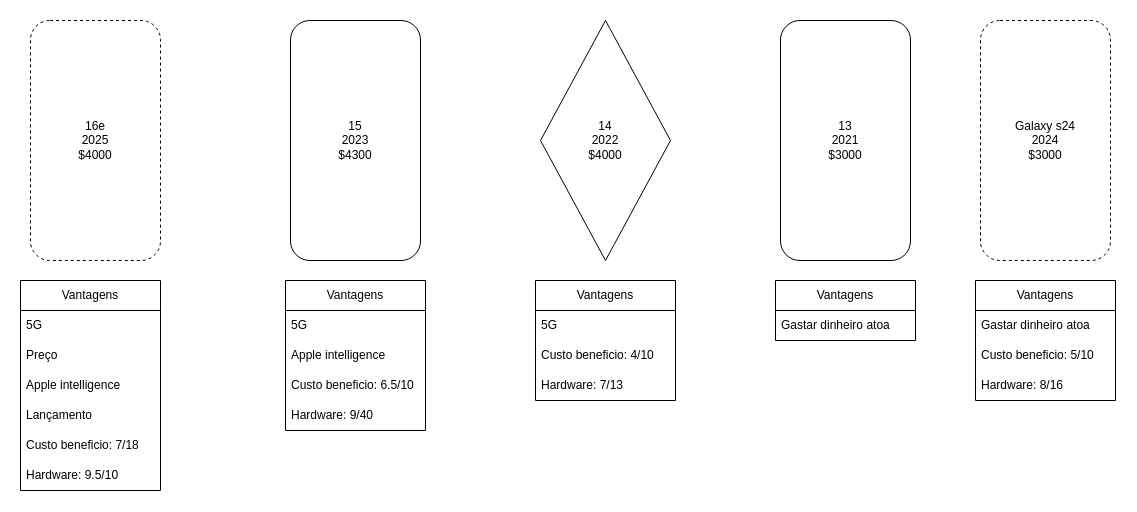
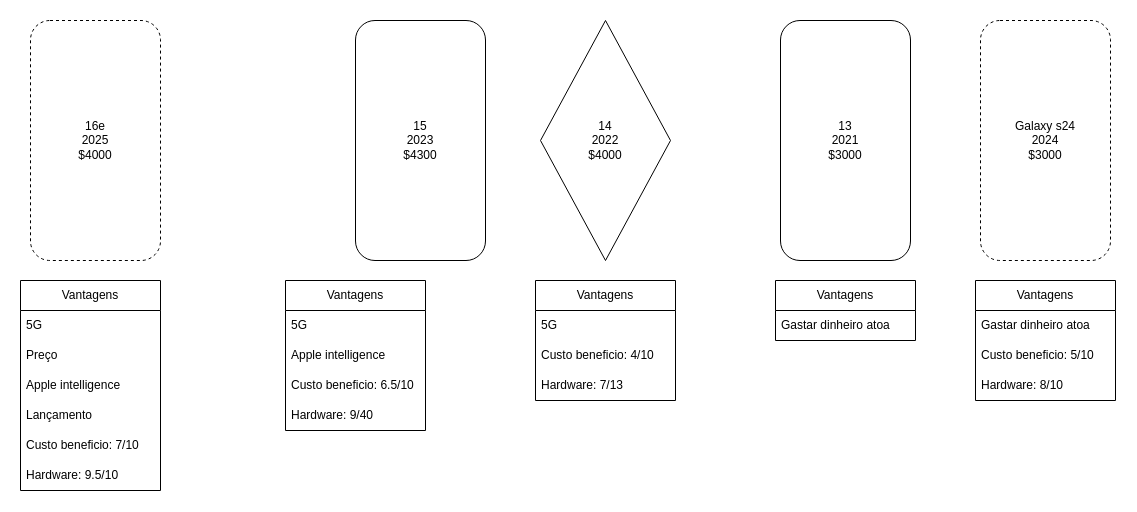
  <mxCell id="0" />
  <mxCell id="1" parent="0" />
  <mxCell id="2" value="16e&lt;div&gt;2025&lt;/div&gt;&lt;div&gt;$4000&lt;/div&gt;" style="rounded=1;whiteSpace=wrap;html=1;dashed=1;" vertex="1" parent="1"><mxGeometry x="30" y="20" width="130" height="240" as="geometry" /></mxCell>
  <mxCell id="3" value="14&lt;div&gt;2022&lt;/div&gt;&lt;div&gt;$4000&lt;/div&gt;" style="rhombus;whiteSpace=wrap;html=1;" vertex="1" parent="1"><mxGeometry x="540" y="20" width="130" height="240" as="geometry" /></mxCell>
- <mxCell id="4" value="15&lt;div&gt;2023&lt;/div&gt;&lt;div&gt;$4300&lt;/div&gt;" style="rounded=1;whiteSpace=wrap;html=1;" vertex="1" parent="1"><mxGeometry x="290" y="20" width="130" height="240" as="geometry" /></mxCell>
+ <mxCell id="4" value="15&lt;div&gt;2023&lt;/div&gt;&lt;div&gt;$4300&lt;/div&gt;" style="rounded=1;whiteSpace=wrap;html=1;" vertex="1" parent="1"><mxGeometry x="355" y="20" width="130" height="240" as="geometry" /></mxCell>
  <mxCell id="5" value="13&lt;div&gt;2021&lt;/div&gt;&lt;div&gt;$3000&lt;/div&gt;" style="rounded=1;whiteSpace=wrap;html=1;" vertex="1" parent="1"><mxGeometry x="780" y="20" width="130" height="240" as="geometry" /></mxCell>
  <mxCell id="6" value="Vantagens" style="swimlane;fontStyle=0;childLayout=stackLayout;horizontal=1;startSize=30;horizontalStack=0;resizeParent=1;resizeParentMax=0;resizeLast=0;collapsible=1;marginBottom=0;whiteSpace=wrap;html=1;" vertex="1" parent="1"><mxGeometry x="20" y="280" width="140" height="210" as="geometry" /></mxCell>
  <mxCell id="7" value="5G" style="text;strokeColor=none;fillColor=none;align=left;verticalAlign=middle;spacingLeft=4;spacingRight=4;overflow=hidden;points=[[0,0.5],[1,0.5]];portConstraint=eastwest;rotatable=0;whiteSpace=wrap;html=1;" vertex="1" parent="6"><mxGeometry y="30" width="140" height="30" as="geometry" /></mxCell>
  <mxCell id="8" value="Preço" style="text;strokeColor=none;fillColor=none;align=left;verticalAlign=middle;spacingLeft=4;spacingRight=4;overflow=hidden;points=[[0,0.5],[1,0.5]];portConstraint=eastwest;rotatable=0;whiteSpace=wrap;html=1;" vertex="1" parent="6"><mxGeometry y="60" width="140" height="30" as="geometry" /></mxCell>
  <mxCell id="9" value="Apple intelligence" style="text;strokeColor=none;fillColor=none;align=left;verticalAlign=middle;spacingLeft=4;spacingRight=4;overflow=hidden;points=[[0,0.5],[1,0.5]];portConstraint=eastwest;rotatable=0;whiteSpace=wrap;html=1;" vertex="1" parent="6"><mxGeometry y="90" width="140" height="30" as="geometry" /></mxCell>
  <mxCell id="10" value="Lançamento" style="text;strokeColor=none;fillColor=none;align=left;verticalAlign=middle;spacingLeft=4;spacingRight=4;overflow=hidden;points=[[0,0.5],[1,0.5]];portConstraint=eastwest;rotatable=0;whiteSpace=wrap;html=1;" vertex="1" parent="6"><mxGeometry y="120" width="140" height="30" as="geometry" /></mxCell>
- <mxCell id="11" value="Custo beneficio: 7/18" style="text;strokeColor=none;fillColor=none;align=left;verticalAlign=middle;spacingLeft=4;spacingRight=4;overflow=hidden;points=[[0,0.5],[1,0.5]];portConstraint=eastwest;rotatable=0;whiteSpace=wrap;html=1;" vertex="1" parent="6"><mxGeometry y="150" width="140" height="30" as="geometry" /></mxCell>
+ <mxCell id="11" value="Custo beneficio: 7/10" style="text;strokeColor=none;fillColor=none;align=left;verticalAlign=middle;spacingLeft=4;spacingRight=4;overflow=hidden;points=[[0,0.5],[1,0.5]];portConstraint=eastwest;rotatable=0;whiteSpace=wrap;html=1;" vertex="1" parent="6"><mxGeometry y="150" width="140" height="30" as="geometry" /></mxCell>
  <mxCell id="12" value="Hardware: 9.5/10" style="text;strokeColor=none;fillColor=none;align=left;verticalAlign=middle;spacingLeft=4;spacingRight=4;overflow=hidden;points=[[0,0.5],[1,0.5]];portConstraint=eastwest;rotatable=0;whiteSpace=wrap;html=1;" vertex="1" parent="6"><mxGeometry y="180" width="140" height="30" as="geometry" /></mxCell>
  <mxCell id="13" value="Vantagens" style="swimlane;fontStyle=0;childLayout=stackLayout;horizontal=1;startSize=30;horizontalStack=0;resizeParent=1;resizeParentMax=0;resizeLast=0;collapsible=1;marginBottom=0;whiteSpace=wrap;html=1;" vertex="1" parent="1"><mxGeometry x="285" y="280" width="140" height="150" as="geometry" /></mxCell>
  <mxCell id="14" value="5G" style="text;strokeColor=none;fillColor=none;align=left;verticalAlign=middle;spacingLeft=4;spacingRight=4;overflow=hidden;points=[[0,0.5],[1,0.5]];portConstraint=eastwest;rotatable=0;whiteSpace=wrap;html=1;" vertex="1" parent="13"><mxGeometry y="30" width="140" height="30" as="geometry" /></mxCell>
  <mxCell id="15" value="Apple intelligence" style="text;strokeColor=none;fillColor=none;align=left;verticalAlign=middle;spacingLeft=4;spacingRight=4;overflow=hidden;points=[[0,0.5],[1,0.5]];portConstraint=eastwest;rotatable=0;whiteSpace=wrap;html=1;" vertex="1" parent="13"><mxGeometry y="60" width="140" height="30" as="geometry" /></mxCell>
  <mxCell id="16" value="Custo beneficio: 6.5/10" style="text;strokeColor=none;fillColor=none;align=left;verticalAlign=middle;spacingLeft=4;spacingRight=4;overflow=hidden;points=[[0,0.5],[1,0.5]];portConstraint=eastwest;rotatable=0;whiteSpace=wrap;html=1;" vertex="1" parent="13"><mxGeometry y="90" width="140" height="30" as="geometry" /></mxCell>
  <mxCell id="17" value="Hardware: 9/40" style="text;strokeColor=none;fillColor=none;align=left;verticalAlign=middle;spacingLeft=4;spacingRight=4;overflow=hidden;points=[[0,0.5],[1,0.5]];portConstraint=eastwest;rotatable=0;whiteSpace=wrap;html=1;" vertex="1" parent="13"><mxGeometry y="120" width="140" height="30" as="geometry" /></mxCell>
  <mxCell id="18" value="Vantagens" style="swimlane;fontStyle=0;childLayout=stackLayout;horizontal=1;startSize=30;horizontalStack=0;resizeParent=1;resizeParentMax=0;resizeLast=0;collapsible=1;marginBottom=0;whiteSpace=wrap;html=1;" vertex="1" parent="1"><mxGeometry x="535" y="280" width="140" height="120" as="geometry" /></mxCell>
  <mxCell id="19" value="5G" style="text;strokeColor=none;fillColor=none;align=left;verticalAlign=middle;spacingLeft=4;spacingRight=4;overflow=hidden;points=[[0,0.5],[1,0.5]];portConstraint=eastwest;rotatable=0;whiteSpace=wrap;html=1;" vertex="1" parent="18"><mxGeometry y="30" width="140" height="30" as="geometry" /></mxCell>
  <mxCell id="20" value="Custo beneficio: 4/10" style="text;strokeColor=none;fillColor=none;align=left;verticalAlign=middle;spacingLeft=4;spacingRight=4;overflow=hidden;points=[[0,0.5],[1,0.5]];portConstraint=eastwest;rotatable=0;whiteSpace=wrap;html=1;" vertex="1" parent="18"><mxGeometry y="60" width="140" height="30" as="geometry" /></mxCell>
  <mxCell id="21" value="Hardware: 7/13" style="text;strokeColor=none;fillColor=none;align=left;verticalAlign=middle;spacingLeft=4;spacingRight=4;overflow=hidden;points=[[0,0.5],[1,0.5]];portConstraint=eastwest;rotatable=0;whiteSpace=wrap;html=1;" vertex="1" parent="18"><mxGeometry y="90" width="140" height="30" as="geometry" /></mxCell>
  <mxCell id="22" value="Vantagens" style="swimlane;fontStyle=0;childLayout=stackLayout;horizontal=1;startSize=30;horizontalStack=0;resizeParent=1;resizeParentMax=0;resizeLast=0;collapsible=1;marginBottom=0;whiteSpace=wrap;html=1;" vertex="1" parent="1"><mxGeometry x="775" y="280" width="140" height="60" as="geometry" /></mxCell>
  <mxCell id="23" value="Gastar dinheiro atoa" style="text;strokeColor=none;fillColor=none;align=left;verticalAlign=middle;spacingLeft=4;spacingRight=4;overflow=hidden;points=[[0,0.5],[1,0.5]];portConstraint=eastwest;rotatable=0;whiteSpace=wrap;html=1;" vertex="1" parent="22"><mxGeometry y="30" width="140" height="30" as="geometry" /></mxCell>
  <mxCell id="24" value="Galaxy s24&lt;div&gt;2024&lt;/div&gt;&lt;div&gt;$3000&lt;/div&gt;" style="rounded=1;whiteSpace=wrap;html=1;dashed=1;" vertex="1" parent="1"><mxGeometry x="980" y="20" width="130" height="240" as="geometry" /></mxCell>
  <mxCell id="25" value="Vantagens" style="swimlane;fontStyle=0;childLayout=stackLayout;horizontal=1;startSize=30;horizontalStack=0;resizeParent=1;resizeParentMax=0;resizeLast=0;collapsible=1;marginBottom=0;whiteSpace=wrap;html=1;" vertex="1" parent="1"><mxGeometry x="975" y="280" width="140" height="120" as="geometry" /></mxCell>
  <mxCell id="26" value="Gastar dinheiro atoa" style="text;strokeColor=none;fillColor=none;align=left;verticalAlign=middle;spacingLeft=4;spacingRight=4;overflow=hidden;points=[[0,0.5],[1,0.5]];portConstraint=eastwest;rotatable=0;whiteSpace=wrap;html=1;" vertex="1" parent="25"><mxGeometry y="30" width="140" height="30" as="geometry" /></mxCell>
  <mxCell id="27" value="Custo beneficio: 5/10" style="text;strokeColor=none;fillColor=none;align=left;verticalAlign=middle;spacingLeft=4;spacingRight=4;overflow=hidden;points=[[0,0.5],[1,0.5]];portConstraint=eastwest;rotatable=0;whiteSpace=wrap;html=1;" vertex="1" parent="25"><mxGeometry y="60" width="140" height="30" as="geometry" /></mxCell>
- <mxCell id="28" value="Hardware: 8/16" style="text;strokeColor=none;fillColor=none;align=left;verticalAlign=middle;spacingLeft=4;spacingRight=4;overflow=hidden;points=[[0,0.5],[1,0.5]];portConstraint=eastwest;rotatable=0;whiteSpace=wrap;html=1;" vertex="1" parent="25"><mxGeometry y="90" width="140" height="30" as="geometry" /></mxCell>
+ <mxCell id="28" value="Hardware: 8/10" style="text;strokeColor=none;fillColor=none;align=left;verticalAlign=middle;spacingLeft=4;spacingRight=4;overflow=hidden;points=[[0,0.5],[1,0.5]];portConstraint=eastwest;rotatable=0;whiteSpace=wrap;html=1;" vertex="1" parent="25"><mxGeometry y="90" width="140" height="30" as="geometry" /></mxCell>
